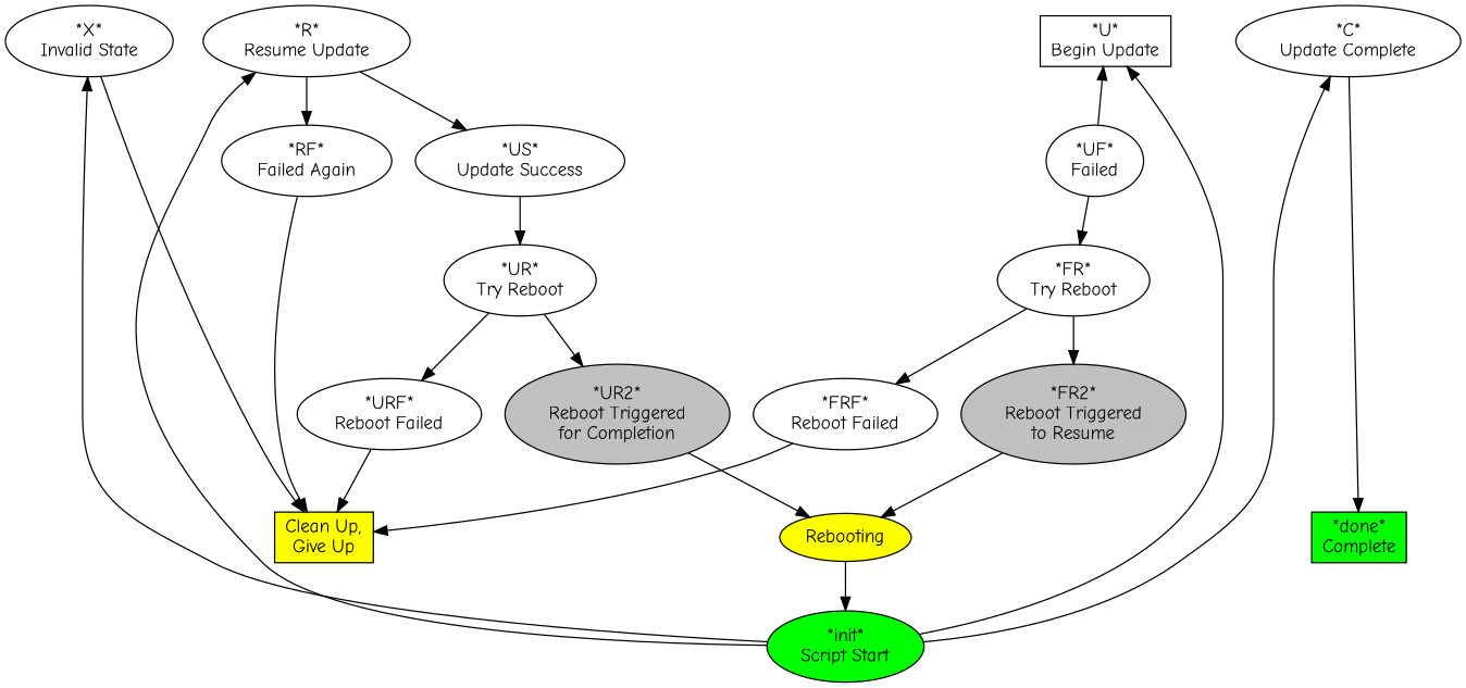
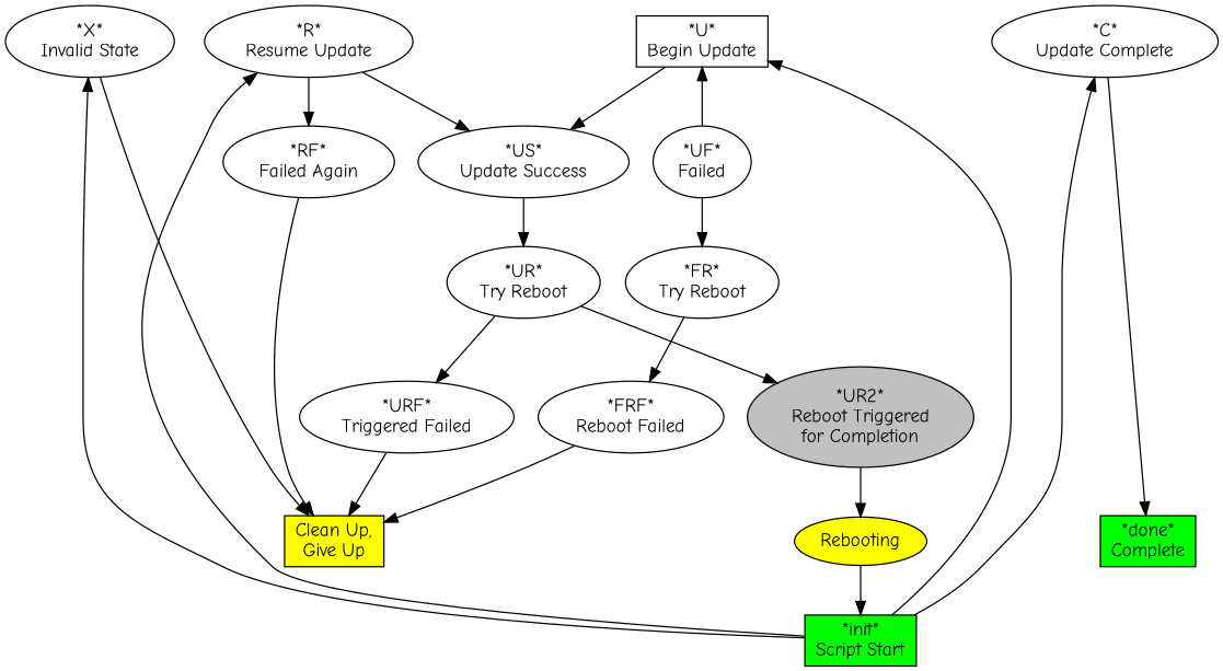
  digraph {
    fontname="Comic Neue"
    node [fontname="Comic Neue"]
    edge [fontname="Comic Neue"]
    n1 [label="*U*\nBegin Update" shape=box]
    n2 [label="*R*\nResume Update"]
    n3 [label="*X*\nInvalid State"]
    n4 [label="*C*\nUpdate Complete"]
    n5 [label="*US*\nUpdate Success"]
    n6 [label="*UF*\nFailed"]
    n7 [label="*RF*\nFailed Again"]
    n8 [fillcolor=yellow label="Clean Up,\nGive Up" shape=box style=filled]
    n9 [fillcolor=green label="*done*\nComplete" shape=box style=filled]
    n10 [label="*UR*\nTry Reboot"]
    n11 [label="*FR*\nTry Reboot"]
-   n12 [fillcolor=green label="*init*\nScript Start" style=filled]
+   n12 [fillcolor=green label="*init*\nScript Start" style=filled shape=box]
    n13 [fillcolor=grey label="*UR2*\nReboot Triggered\nfor Completion" style=filled]
-   n14 [label="*URF*\nReboot Failed"]
-   n15 [fillcolor=grey label="*FR2*\nReboot Triggered\nto Resume" style=filled]
+   n14 [label="*URF*\nTriggered Failed"]
    n16 [label="*FRF*\nReboot Failed"]
    n17 [fillcolor=yellow label=Rebooting style=filled]
    subgraph sub_1 {
      rank=same
      n1
      n2
      n3
      n4
    }
    subgraph sub_2 {
      rank=same
      n5
      n6
      n7
    }
    subgraph sub_3 {
      rank=same
      n8
      n9
    }
+   n1 -> n5
    n2 -> n5
    n2 -> n7
    n3 -> n8
    n4 -> n9
    n5 -> n10
    n6 -> n1
    n6 -> n11
    n7 -> n8
    n10 -> n13
    n10 -> n14
-   n11 -> n15
    n11 -> n16
    n12 -> n1
    n12 -> n2
    n12 -> n3
    n12 -> n4
    n13 -> n17
    n14 -> n8
-   n15 -> n17
    n16 -> n8
    n17 -> n12
  }
